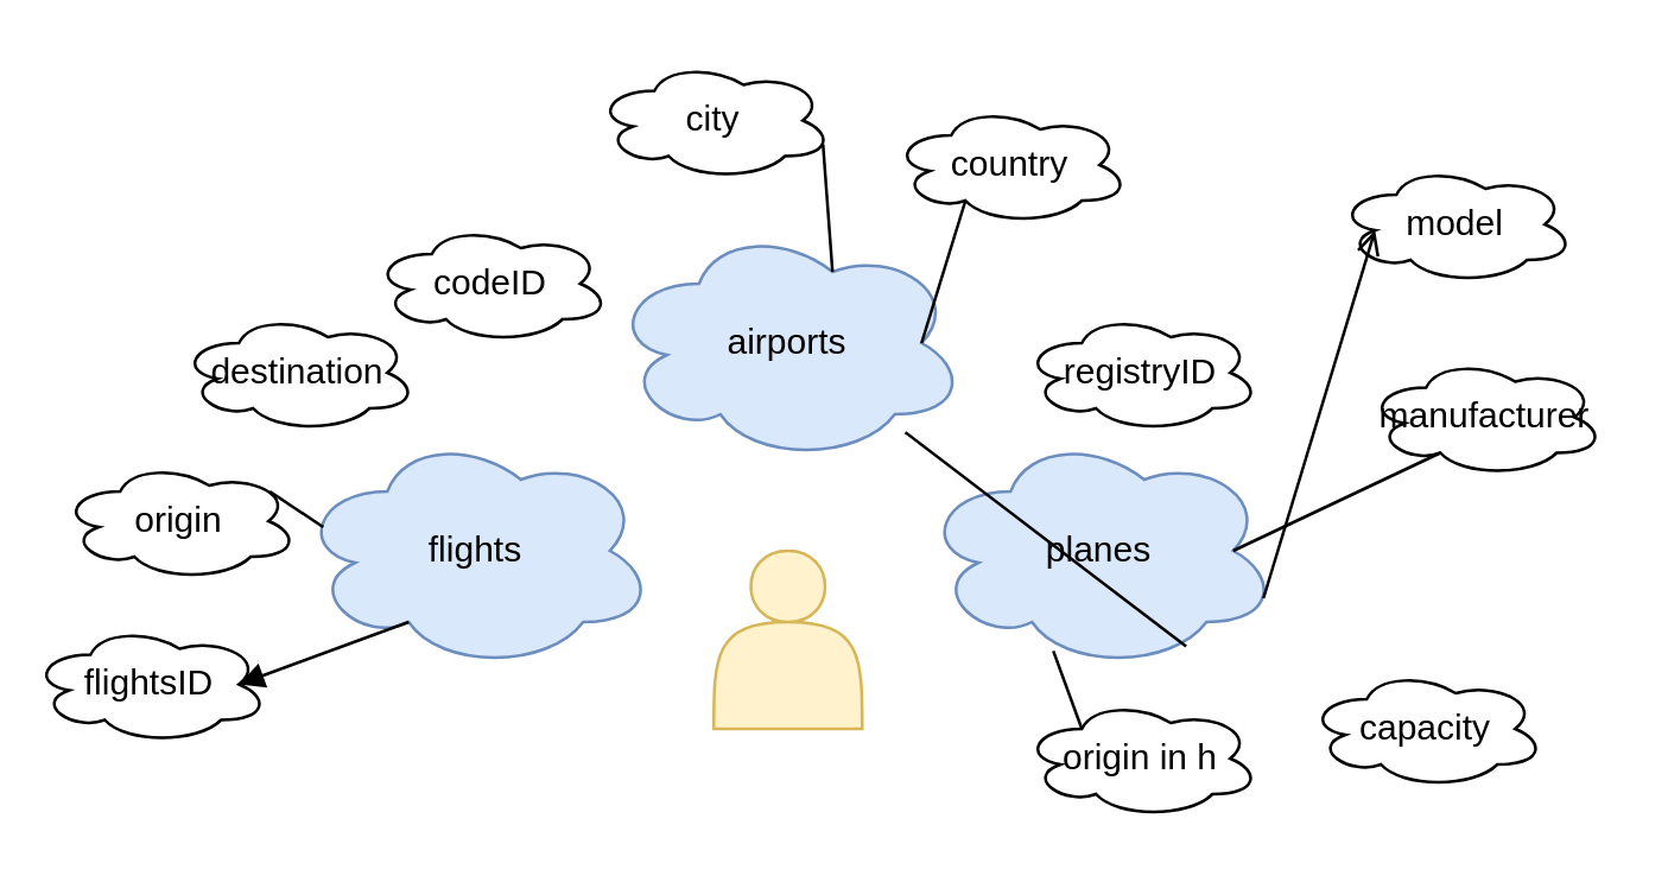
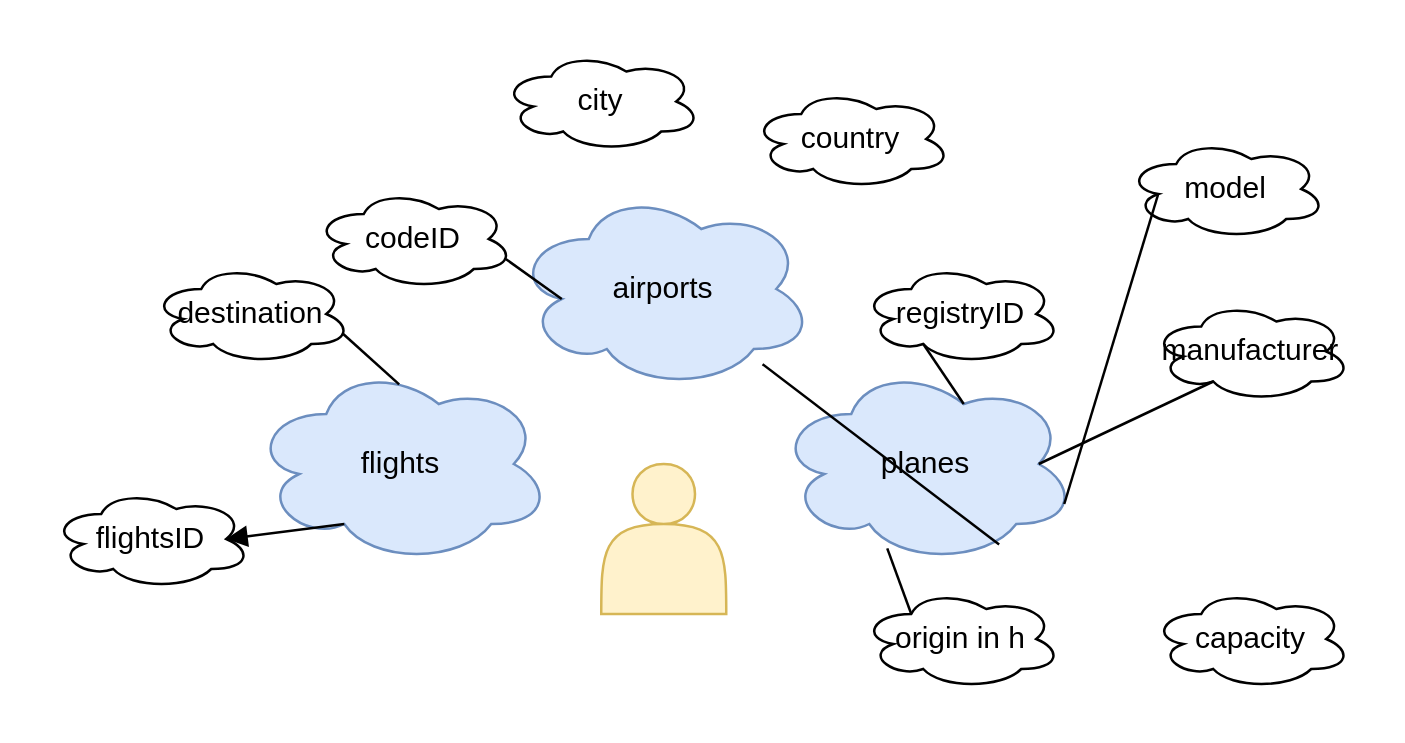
  <mxCell id="0" />
  <mxCell id="1" parent="0" />
  <mxCell id="2" value="" style="shape=actor;whiteSpace=wrap;html=1;fillColor=#fff2cc;strokeColor=#d6b656;fontColor=default;" vertex="1" parent="1"><mxGeometry x="240" y="185" width="50" height="60" as="geometry" /></mxCell>
  <mxCell id="3" value="flights" style="ellipse;shape=cloud;whiteSpace=wrap;html=1;strokeColor=#6c8ebf;fillColor=#dae8fc;fontColor=default;" vertex="1" parent="1"><mxGeometry x="100" y="145" width="120" height="80" as="geometry" /></mxCell>
  <mxCell id="4" value="airports" style="ellipse;shape=cloud;whiteSpace=wrap;html=1;strokeColor=#6c8ebf;fillColor=#dae8fc;fontColor=default;" vertex="1" parent="1"><mxGeometry x="205" y="75" width="120" height="80" as="geometry" /></mxCell>
  <mxCell id="5" value="planes" style="ellipse;shape=cloud;whiteSpace=wrap;html=1;strokeColor=#6c8ebf;fillColor=#dae8fc;fontColor=default;" vertex="1" parent="1"><mxGeometry x="310" y="145" width="120" height="80" as="geometry" /></mxCell>
- <mxCell id="6" value="flightsID" style="ellipse;shape=cloud;whiteSpace=wrap;html=1;fontColor=default;strokeColor=default;fillColor=default;" vertex="1" parent="1"><mxGeometry x="10" y="210" width="80" height="40" as="geometry" /></mxCell>
- <mxCell id="7" value="origin" style="ellipse;shape=cloud;whiteSpace=wrap;html=1;fontColor=default;strokeColor=default;fillColor=default;" vertex="1" parent="1"><mxGeometry x="20" y="155" width="80" height="40" as="geometry" /></mxCell>
+ <mxCell id="6" value="flightsID" style="ellipse;shape=cloud;whiteSpace=wrap;html=1;fontColor=default;strokeColor=default;fillColor=default;" vertex="1" parent="1"><mxGeometry x="20" y="195" width="80" height="40" as="geometry" /></mxCell>
  <mxCell id="8" value="destination" style="ellipse;shape=cloud;whiteSpace=wrap;html=1;fontColor=default;strokeColor=default;fillColor=default;" vertex="1" parent="1"><mxGeometry x="60" y="105" width="80" height="40" as="geometry" /></mxCell>
- <mxCell id="10" value="" style="endArrow=none;html=1;rounded=0;labelBackgroundColor=default;fontColor=default;strokeColor=default;exitX=0.07;exitY=0.4;exitDx=0;exitDy=0;exitPerimeter=0;entryX=0.88;entryY=0.25;entryDx=0;entryDy=0;entryPerimeter=0;" edge="1" parent="1" source="3" target="7"><mxGeometry width="50" height="50" relative="1" as="geometry"><mxPoint x="250" y="125" as="sourcePoint" /><mxPoint x="300" y="75" as="targetPoint" /></mxGeometry></mxCell>
+ <mxCell id="9" value="" style="endArrow=none;html=1;rounded=0;fontColor=default;exitX=0.493;exitY=0.102;exitDx=0;exitDy=0;exitPerimeter=0;strokeColor=default;labelBackgroundColor=default;entryX=0.96;entryY=0.7;entryDx=0;entryDy=0;entryPerimeter=0;" edge="1" parent="1" source="3" target="8"><mxGeometry width="50" height="50" relative="1" as="geometry"><mxPoint x="250" y="125" as="sourcePoint" /><mxPoint x="300" y="75" as="targetPoint" /></mxGeometry></mxCell>
  <mxCell id="11" value="" style="endArrow=block;html=1;rounded=0;labelBackgroundColor=default;fontColor=default;strokeColor=default;exitX=0.31;exitY=0.8;exitDx=0;exitDy=0;exitPerimeter=0;entryX=0.875;entryY=0.5;entryDx=0;entryDy=0;entryPerimeter=0;" edge="1" parent="1" source="3" target="6"><mxGeometry width="50" height="50" relative="1" as="geometry"><mxPoint x="250" y="125" as="sourcePoint" /><mxPoint x="300" y="75" as="targetPoint" /></mxGeometry></mxCell>
  <mxCell id="12" value="codeID" style="ellipse;shape=cloud;whiteSpace=wrap;html=1;fontColor=default;strokeColor=default;fillColor=default;" vertex="1" parent="1"><mxGeometry x="125" y="75" width="80" height="40" as="geometry" /></mxCell>
  <mxCell id="13" value="city" style="ellipse;shape=cloud;whiteSpace=wrap;html=1;fontColor=default;strokeColor=default;fillColor=default;" vertex="1" parent="1"><mxGeometry x="200" y="20" width="80" height="40" as="geometry" /></mxCell>
  <mxCell id="14" value="country" style="ellipse;shape=cloud;whiteSpace=wrap;html=1;fontColor=default;strokeColor=default;fillColor=default;" vertex="1" parent="1"><mxGeometry x="300" y="35" width="80" height="40" as="geometry" /></mxCell>
- <mxCell id="16" value="" style="endArrow=none;html=1;rounded=0;labelBackgroundColor=default;fontColor=default;strokeColor=default;exitX=0.625;exitY=0.2;exitDx=0;exitDy=0;exitPerimeter=0;entryX=0.96;entryY=0.7;entryDx=0;entryDy=0;entryPerimeter=0;" edge="1" parent="1" source="4" target="13"><mxGeometry width="50" height="50" relative="1" as="geometry"><mxPoint x="250" y="125" as="sourcePoint" /><mxPoint x="300" y="75" as="targetPoint" /></mxGeometry></mxCell>
- <mxCell id="17" value="" style="endArrow=none;html=1;rounded=0;labelBackgroundColor=default;fontColor=default;strokeColor=default;exitX=0.875;exitY=0.5;exitDx=0;exitDy=0;exitPerimeter=0;entryX=0.31;entryY=0.8;entryDx=0;entryDy=0;entryPerimeter=0;" edge="1" parent="1" source="4" target="14"><mxGeometry width="50" height="50" relative="1" as="geometry"><mxPoint x="250" y="125" as="sourcePoint" /><mxPoint x="300" y="75" as="targetPoint" /></mxGeometry></mxCell>
+ <mxCell id="15" value="" style="endArrow=none;html=1;rounded=0;labelBackgroundColor=default;fontColor=default;strokeColor=default;exitX=0.16;exitY=0.55;exitDx=0;exitDy=0;exitPerimeter=0;entryX=0.96;entryY=0.7;entryDx=0;entryDy=0;entryPerimeter=0;" edge="1" parent="1" source="4" target="12"><mxGeometry width="50" height="50" relative="1" as="geometry"><mxPoint x="250" y="125" as="sourcePoint" /><mxPoint x="300" y="75" as="targetPoint" /></mxGeometry></mxCell>
  <mxCell id="18" value="registryID" style="ellipse;shape=cloud;whiteSpace=wrap;html=1;fontColor=default;strokeColor=default;fillColor=default;" vertex="1" parent="1"><mxGeometry x="344" y="105" width="80" height="40" as="geometry" /></mxCell>
  <mxCell id="19" value="manufacturer" style="ellipse;shape=cloud;whiteSpace=wrap;html=1;fontColor=default;strokeColor=default;fillColor=default;" vertex="1" parent="1"><mxGeometry x="460" y="120" width="80" height="40" as="geometry" /></mxCell>
  <mxCell id="20" value="model" style="ellipse;shape=cloud;whiteSpace=wrap;html=1;fontColor=default;strokeColor=default;fillColor=default;" vertex="1" parent="1"><mxGeometry x="450" y="55" width="80" height="40" as="geometry" /></mxCell>
- <mxCell id="21" value="capacity" style="ellipse;shape=cloud;whiteSpace=wrap;html=1;fontColor=default;strokeColor=default;fillColor=default;" vertex="1" parent="1"><mxGeometry x="440" y="225" width="80" height="40" as="geometry" /></mxCell>
+ <mxCell id="21" value="capacity" style="ellipse;shape=cloud;whiteSpace=wrap;html=1;fontColor=default;strokeColor=default;fillColor=default;" vertex="1" parent="1"><mxGeometry x="460" y="235" width="80" height="40" as="geometry" /></mxCell>
  <mxCell id="22" value="origin in h" style="ellipse;shape=cloud;whiteSpace=wrap;html=1;fontColor=default;strokeColor=default;fillColor=default;" vertex="1" parent="1"><mxGeometry x="344" y="235" width="80" height="40" as="geometry" /></mxCell>
+ <mxCell id="23" value="" style="endArrow=none;html=1;rounded=0;labelBackgroundColor=default;fontColor=default;strokeColor=default;exitX=0.625;exitY=0.2;exitDx=0;exitDy=0;exitPerimeter=0;entryX=0.31;entryY=0.8;entryDx=0;entryDy=0;entryPerimeter=0;" edge="1" parent="1" source="5" target="18"><mxGeometry width="50" height="50" relative="1" as="geometry"><mxPoint x="250" y="205" as="sourcePoint" /><mxPoint x="300" y="155" as="targetPoint" /></mxGeometry></mxCell>
  <mxCell id="24" value="" style="endArrow=none;html=1;rounded=0;labelBackgroundColor=default;fontColor=default;strokeColor=default;exitX=0.875;exitY=0.5;exitDx=0;exitDy=0;exitPerimeter=0;entryX=0.31;entryY=0.8;entryDx=0;entryDy=0;entryPerimeter=0;" edge="1" parent="1" source="5" target="19"><mxGeometry width="50" height="50" relative="1" as="geometry"><mxPoint x="240" y="315" as="sourcePoint" /><mxPoint x="290" y="265" as="targetPoint" /></mxGeometry></mxCell>
- <mxCell id="25" value="" style="endArrow=open;html=1;rounded=0;labelBackgroundColor=default;fontColor=default;strokeColor=default;exitX=0.96;exitY=0.7;exitDx=0;exitDy=0;exitPerimeter=0;entryX=0.16;entryY=0.55;entryDx=0;entryDy=0;entryPerimeter=0;" edge="1" parent="1" source="5" target="20"><mxGeometry width="50" height="50" relative="1" as="geometry"><mxPoint x="280" y="315" as="sourcePoint" /><mxPoint x="330" y="265" as="targetPoint" /></mxGeometry></mxCell>
+ <mxCell id="25" value="" style="endArrow=none;html=1;rounded=0;labelBackgroundColor=default;fontColor=default;strokeColor=default;exitX=0.96;exitY=0.7;exitDx=0;exitDy=0;exitPerimeter=0;entryX=0.16;entryY=0.55;entryDx=0;entryDy=0;entryPerimeter=0;" edge="1" parent="1" source="5" target="20"><mxGeometry width="50" height="50" relative="1" as="geometry"><mxPoint x="280" y="315" as="sourcePoint" /><mxPoint x="330" y="265" as="targetPoint" /></mxGeometry></mxCell>
  <mxCell id="26" value="" style="endArrow=none;html=1;rounded=0;labelBackgroundColor=default;fontColor=default;strokeColor=default;exitX=0.743;exitY=0.903;exitDx=0;exitDy=0;exitPerimeter=0;" edge="1" parent="1" source="5" target="4"><mxGeometry width="50" height="50" relative="1" as="geometry"><mxPoint x="250" y="205" as="sourcePoint" /><mxPoint x="300" y="155" as="targetPoint" /></mxGeometry></mxCell>
  <mxCell id="27" value="" style="endArrow=none;html=1;rounded=0;labelBackgroundColor=default;fontColor=default;strokeColor=default;exitX=0.37;exitY=0.922;exitDx=0;exitDy=0;exitPerimeter=0;entryX=0.25;entryY=0.25;entryDx=0;entryDy=0;entryPerimeter=0;" edge="1" parent="1" source="5" target="22"><mxGeometry width="50" height="50" relative="1" as="geometry"><mxPoint x="280" y="315" as="sourcePoint" /><mxPoint x="330" y="265" as="targetPoint" /></mxGeometry></mxCell>
